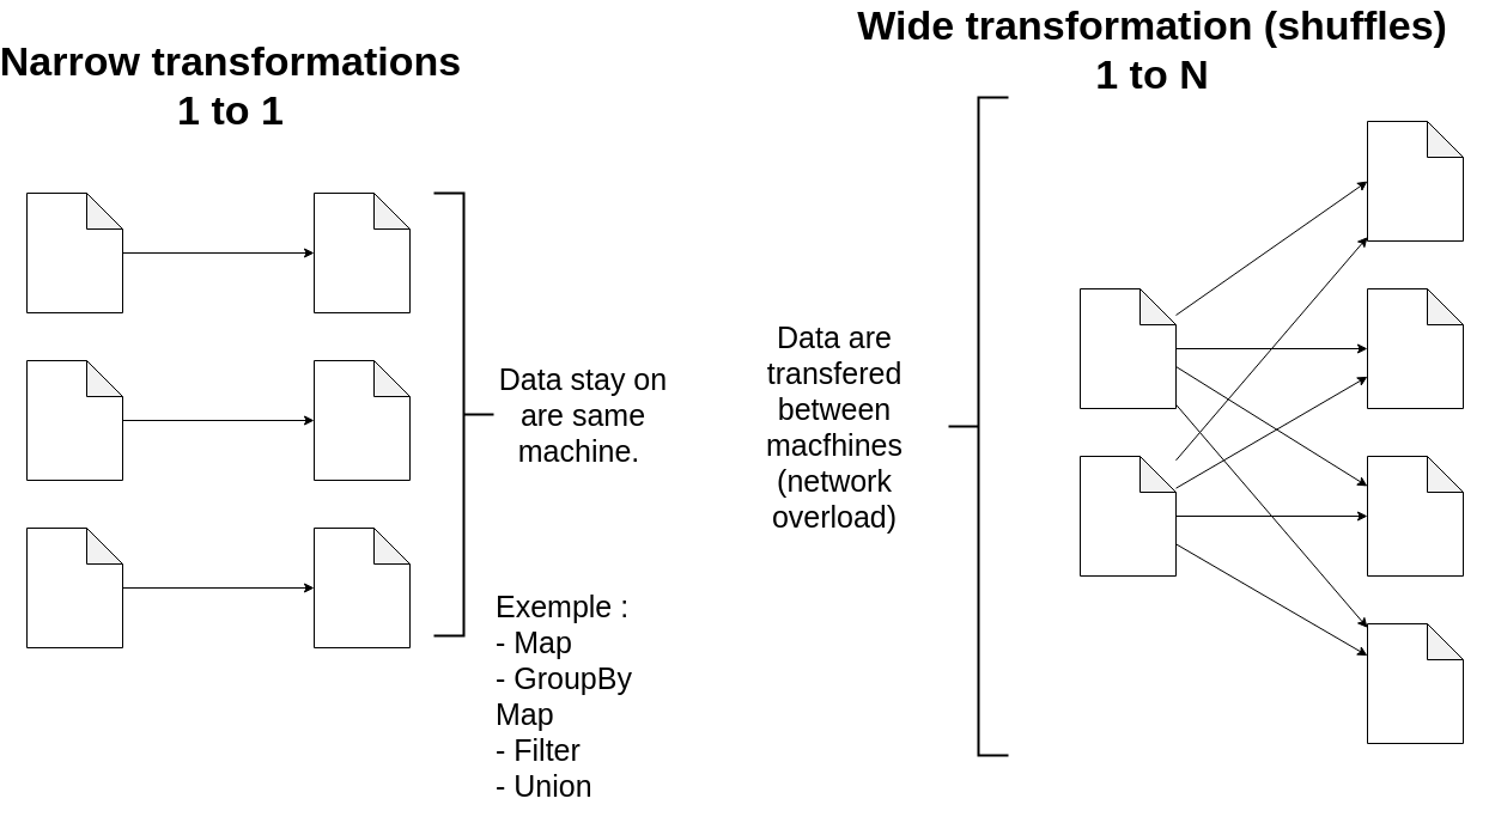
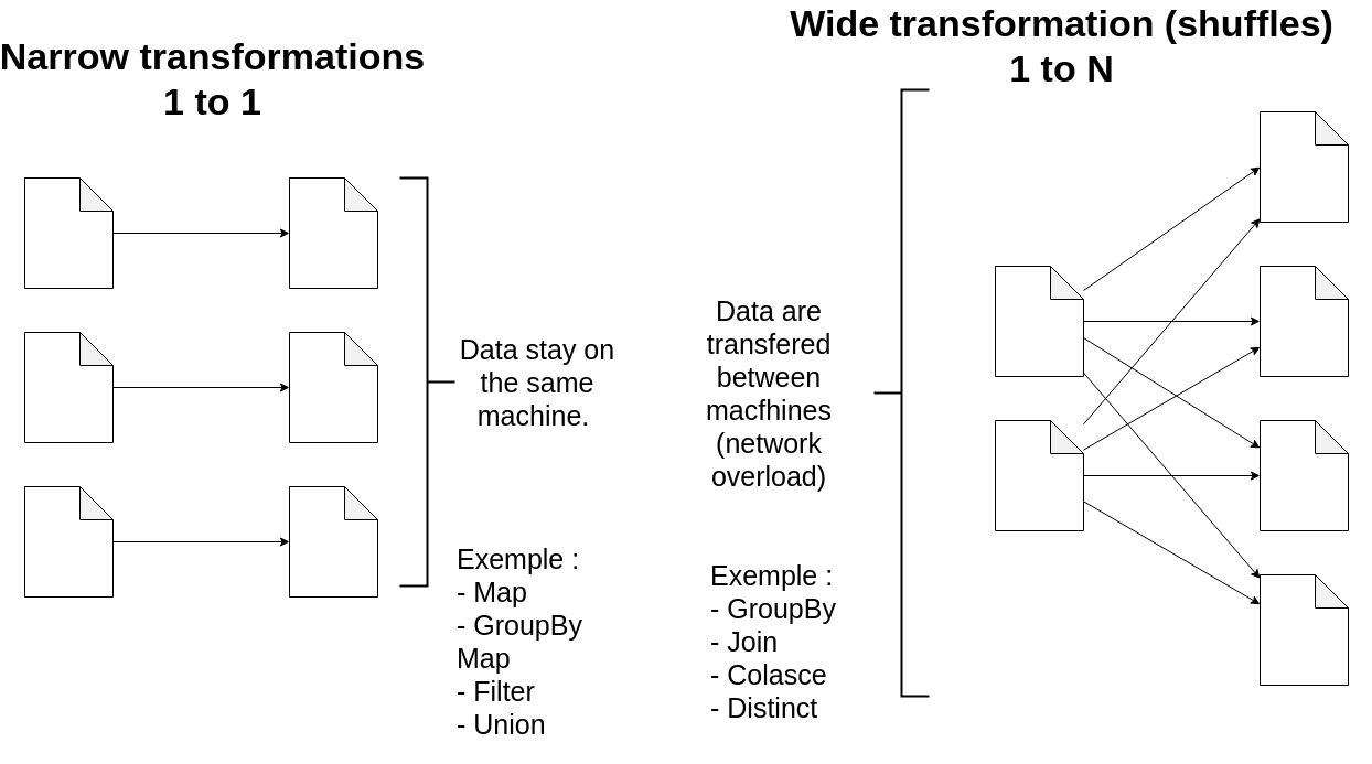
  <mxCell id="0" />
  <mxCell id="1" parent="0" />
  <mxCell id="2" style="edgeStyle=orthogonalEdgeStyle;rounded=0;orthogonalLoop=1;jettySize=auto;html=1;" edge="1" parent="1" source="3" target="8"><mxGeometry relative="1" as="geometry" /></mxCell>
  <mxCell id="3" value="" style="shape=note;whiteSpace=wrap;html=1;backgroundOutline=1;darkOpacity=0.05;" vertex="1" parent="1"><mxGeometry x="20" y="160" width="80" height="100" as="geometry" /></mxCell>
  <mxCell id="4" style="edgeStyle=orthogonalEdgeStyle;rounded=0;orthogonalLoop=1;jettySize=auto;html=1;" edge="1" parent="1" source="5" target="9"><mxGeometry relative="1" as="geometry" /></mxCell>
  <mxCell id="5" value="" style="shape=note;whiteSpace=wrap;html=1;backgroundOutline=1;darkOpacity=0.05;" vertex="1" parent="1"><mxGeometry x="20" y="300" width="80" height="100" as="geometry" /></mxCell>
  <mxCell id="6" style="edgeStyle=orthogonalEdgeStyle;rounded=0;orthogonalLoop=1;jettySize=auto;html=1;" edge="1" parent="1" source="7" target="10"><mxGeometry relative="1" as="geometry" /></mxCell>
  <mxCell id="7" value="" style="shape=note;whiteSpace=wrap;html=1;backgroundOutline=1;darkOpacity=0.05;" vertex="1" parent="1"><mxGeometry x="20" y="440" width="80" height="100" as="geometry" /></mxCell>
  <mxCell id="8" value="" style="shape=note;whiteSpace=wrap;html=1;backgroundOutline=1;darkOpacity=0.05;" vertex="1" parent="1"><mxGeometry x="260" y="160" width="80" height="100" as="geometry" /></mxCell>
  <mxCell id="9" value="" style="shape=note;whiteSpace=wrap;html=1;backgroundOutline=1;darkOpacity=0.05;" vertex="1" parent="1"><mxGeometry x="260" y="300" width="80" height="100" as="geometry" /></mxCell>
  <mxCell id="10" value="" style="shape=note;whiteSpace=wrap;html=1;backgroundOutline=1;darkOpacity=0.05;" vertex="1" parent="1"><mxGeometry x="260" y="440" width="80" height="100" as="geometry" /></mxCell>
  <mxCell id="11" style="rounded=0;orthogonalLoop=1;jettySize=auto;html=1;entryX=0;entryY=0.5;entryDx=0;entryDy=0;entryPerimeter=0;" edge="1" parent="1" source="15" target="24"><mxGeometry relative="1" as="geometry" /></mxCell>
  <mxCell id="12" style="edgeStyle=none;rounded=0;orthogonalLoop=1;jettySize=auto;html=1;" edge="1" parent="1" source="15" target="21"><mxGeometry relative="1" as="geometry" /></mxCell>
  <mxCell id="13" style="edgeStyle=none;rounded=0;orthogonalLoop=1;jettySize=auto;html=1;exitX=0;exitY=0;exitDx=80;exitDy=65;exitPerimeter=0;" edge="1" parent="1" source="15" target="22"><mxGeometry relative="1" as="geometry" /></mxCell>
  <mxCell id="14" style="edgeStyle=none;rounded=0;orthogonalLoop=1;jettySize=auto;html=1;" edge="1" parent="1" source="15" target="23"><mxGeometry relative="1" as="geometry" /></mxCell>
  <mxCell id="15" value="" style="shape=note;whiteSpace=wrap;html=1;backgroundOutline=1;darkOpacity=0.05;" vertex="1" parent="1"><mxGeometry x="900" y="240" width="80" height="100" as="geometry" /></mxCell>
  <mxCell id="16" style="edgeStyle=none;rounded=0;orthogonalLoop=1;jettySize=auto;html=1;" edge="1" parent="1" source="20" target="24"><mxGeometry relative="1" as="geometry" /></mxCell>
  <mxCell id="17" style="edgeStyle=none;rounded=0;orthogonalLoop=1;jettySize=auto;html=1;" edge="1" parent="1" source="20" target="21"><mxGeometry relative="1" as="geometry" /></mxCell>
  <mxCell id="18" style="edgeStyle=none;rounded=0;orthogonalLoop=1;jettySize=auto;html=1;" edge="1" parent="1" source="20" target="22"><mxGeometry relative="1" as="geometry" /></mxCell>
  <mxCell id="19" style="edgeStyle=none;rounded=0;orthogonalLoop=1;jettySize=auto;html=1;" edge="1" parent="1" source="20" target="23"><mxGeometry relative="1" as="geometry" /></mxCell>
  <mxCell id="20" value="" style="shape=note;whiteSpace=wrap;html=1;backgroundOutline=1;darkOpacity=0.05;" vertex="1" parent="1"><mxGeometry x="900" y="380" width="80" height="100" as="geometry" /></mxCell>
  <mxCell id="21" value="" style="shape=note;whiteSpace=wrap;html=1;backgroundOutline=1;darkOpacity=0.05;" vertex="1" parent="1"><mxGeometry x="1140" y="240" width="80" height="100" as="geometry" /></mxCell>
  <mxCell id="22" value="" style="shape=note;whiteSpace=wrap;html=1;backgroundOutline=1;darkOpacity=0.05;" vertex="1" parent="1"><mxGeometry x="1140" y="380" width="80" height="100" as="geometry" /></mxCell>
  <mxCell id="23" value="" style="shape=note;whiteSpace=wrap;html=1;backgroundOutline=1;darkOpacity=0.05;" vertex="1" parent="1"><mxGeometry x="1140" y="520" width="80" height="100" as="geometry" /></mxCell>
  <mxCell id="24" value="" style="shape=note;whiteSpace=wrap;html=1;backgroundOutline=1;darkOpacity=0.05;" vertex="1" parent="1"><mxGeometry x="1140" y="100" width="80" height="100" as="geometry" /></mxCell>
  <mxCell id="25" value="&lt;font style=&quot;font-size: 34px&quot;&gt;Narrow transformations&lt;br&gt;1 to 1&lt;br&gt;&lt;/font&gt;" style="text;strokeColor=none;fillColor=none;html=1;fontSize=24;fontStyle=1;verticalAlign=middle;align=center;" vertex="1" parent="1"><mxGeometry x="40" y="50" width="300" height="40" as="geometry" /></mxCell>
  <mxCell id="26" value="&lt;font style=&quot;font-size: 34px&quot;&gt;Wide transformation (shuffles)&lt;br&gt;1 to N&lt;br&gt;&lt;/font&gt;" style="text;strokeColor=none;fillColor=none;html=1;fontSize=24;fontStyle=1;verticalAlign=middle;align=center;" vertex="1" parent="1"><mxGeometry x="775" y="20" width="370" height="40" as="geometry" /></mxCell>
  <mxCell id="27" value="&lt;font style=&quot;font-size: 25px&quot;&gt;Exemple :&lt;br&gt;- Map&lt;br&gt;- GroupBy Map&lt;br&gt;- Filter&lt;br&gt;- Union&lt;/font&gt;" style="text;html=1;strokeColor=none;fillColor=none;align=left;verticalAlign=middle;whiteSpace=wrap;rounded=0;" vertex="1" parent="1"><mxGeometry x="410" y="490" width="140" height="180" as="geometry" /></mxCell>
- <mxCell id="29" value="&lt;font style=&quot;font-size: 25px&quot;&gt;Data stay on are same machine.&amp;nbsp;&lt;/font&gt;" style="text;html=1;strokeColor=none;fillColor=none;align=center;verticalAlign=middle;whiteSpace=wrap;rounded=0;" vertex="1" parent="1"><mxGeometry x="410" y="265" width="150" height="160" as="geometry" /></mxCell>
+ <mxCell id="28" value="&lt;font style=&quot;font-size: 25px&quot;&gt;Exemple :&lt;br&gt;- GroupBy&lt;br&gt;- Join&lt;br&gt;- Colasce&lt;br&gt;- Distinct&lt;/font&gt;" style="text;html=1;strokeColor=none;fillColor=none;align=left;verticalAlign=middle;whiteSpace=wrap;rounded=0;" vertex="1" parent="1"><mxGeometry x="640" y="490" width="140" height="180" as="geometry" /></mxCell>
+ <mxCell id="29" value="&lt;font style=&quot;font-size: 25px&quot;&gt;Data stay on the same machine.&amp;nbsp;&lt;/font&gt;" style="text;html=1;strokeColor=none;fillColor=none;align=center;verticalAlign=middle;whiteSpace=wrap;rounded=0;" vertex="1" parent="1"><mxGeometry x="410" y="265" width="150" height="160" as="geometry" /></mxCell>
  <mxCell id="30" value="&lt;font style=&quot;font-size: 25px&quot;&gt;Data are transfered between macfhines (network overload)&lt;/font&gt;" style="text;html=1;strokeColor=none;fillColor=none;align=center;verticalAlign=middle;whiteSpace=wrap;rounded=0;" vertex="1" parent="1"><mxGeometry x="620" y="262.5" width="150" height="185" as="geometry" /></mxCell>
  <mxCell id="31" value="" style="strokeWidth=2;html=1;shape=mxgraph.flowchart.annotation_2;align=left;labelPosition=right;pointerEvents=1;perimeterSpacing=4;rotation=-180;" vertex="1" parent="1"><mxGeometry x="360" y="160" width="50" height="370" as="geometry" /></mxCell>
  <mxCell id="32" value="" style="strokeWidth=2;html=1;shape=mxgraph.flowchart.annotation_2;align=left;labelPosition=right;pointerEvents=1;gradientColor=none;" vertex="1" parent="1"><mxGeometry x="790" y="80" width="50" height="550" as="geometry" /></mxCell>
